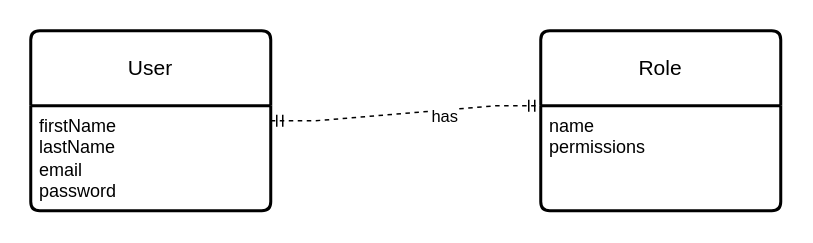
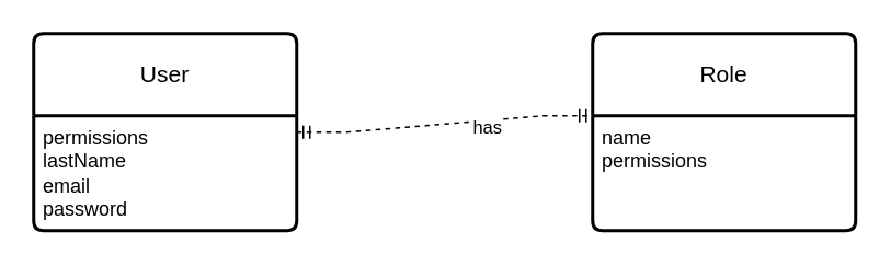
  <mxCell id="0" />
  <mxCell id="1" parent="0" />
  <mxCell id="2" value="Role" style="swimlane;childLayout=stackLayout;horizontal=1;startSize=50;horizontalStack=0;rounded=1;fontSize=14;fontStyle=0;strokeWidth=2;resizeParent=0;resizeLast=1;shadow=0;dashed=0;align=center;arcSize=4;whiteSpace=wrap;html=1;" vertex="1" parent="1"><mxGeometry x="360" y="20" width="160" height="120" as="geometry" /></mxCell>
  <mxCell id="3" value="&lt;div&gt;name&lt;/div&gt;&lt;div&gt;permissions&lt;br&gt;&lt;/div&gt;" style="align=left;strokeColor=none;fillColor=none;spacingLeft=4;fontSize=12;verticalAlign=top;resizable=0;rotatable=0;part=1;html=1;" vertex="1" parent="2"><mxGeometry y="50" width="160" height="70" as="geometry" /></mxCell>
  <mxCell id="4" value="User" style="swimlane;childLayout=stackLayout;horizontal=1;startSize=50;horizontalStack=0;rounded=1;fontSize=14;fontStyle=0;strokeWidth=2;resizeParent=0;resizeLast=1;shadow=0;dashed=0;align=center;arcSize=4;whiteSpace=wrap;html=1;" vertex="1" parent="1"><mxGeometry x="20" y="20" width="160" height="120" as="geometry" /></mxCell>
- <mxCell id="5" value="&lt;div&gt;firstName&lt;/div&gt;&lt;div&gt;lastName&lt;/div&gt;&lt;div&gt;email&lt;/div&gt;&lt;div&gt;password&lt;br&gt;&lt;/div&gt;" style="align=left;strokeColor=none;fillColor=none;spacingLeft=4;fontSize=12;verticalAlign=top;resizable=0;rotatable=0;part=1;html=1;" vertex="1" parent="4"><mxGeometry y="50" width="160" height="70" as="geometry" /></mxCell>
+ <mxCell id="5" value="&lt;div&gt;permissions&lt;/div&gt;&lt;div&gt;lastName&lt;/div&gt;&lt;div&gt;email&lt;/div&gt;&lt;div&gt;password&lt;br&gt;&lt;/div&gt;" style="align=left;strokeColor=none;fillColor=none;spacingLeft=4;fontSize=12;verticalAlign=top;resizable=0;rotatable=0;part=1;html=1;" vertex="1" parent="4"><mxGeometry y="50" width="160" height="70" as="geometry" /></mxCell>
  <mxCell id="6" value="" style="edgeStyle=entityRelationEdgeStyle;fontSize=12;html=1;endArrow=ERmandOne;startArrow=ERmandOne;rounded=0;entryX=0;entryY=0;entryDx=0;entryDy=0;dashed=1;" edge="1" parent="1" source="4" target="3"><mxGeometry width="100" height="100" relative="1" as="geometry"><mxPoint x="190" y="100" as="sourcePoint" /><mxPoint x="330" y="70" as="targetPoint" /></mxGeometry></mxCell>
  <mxCell id="7" value="has" style="edgeLabel;html=1;align=center;verticalAlign=middle;resizable=0;points=[];" vertex="1" connectable="0" parent="6"><mxGeometry x="0.277" y="-4" relative="1" as="geometry"><mxPoint as="offset" /></mxGeometry></mxCell>
